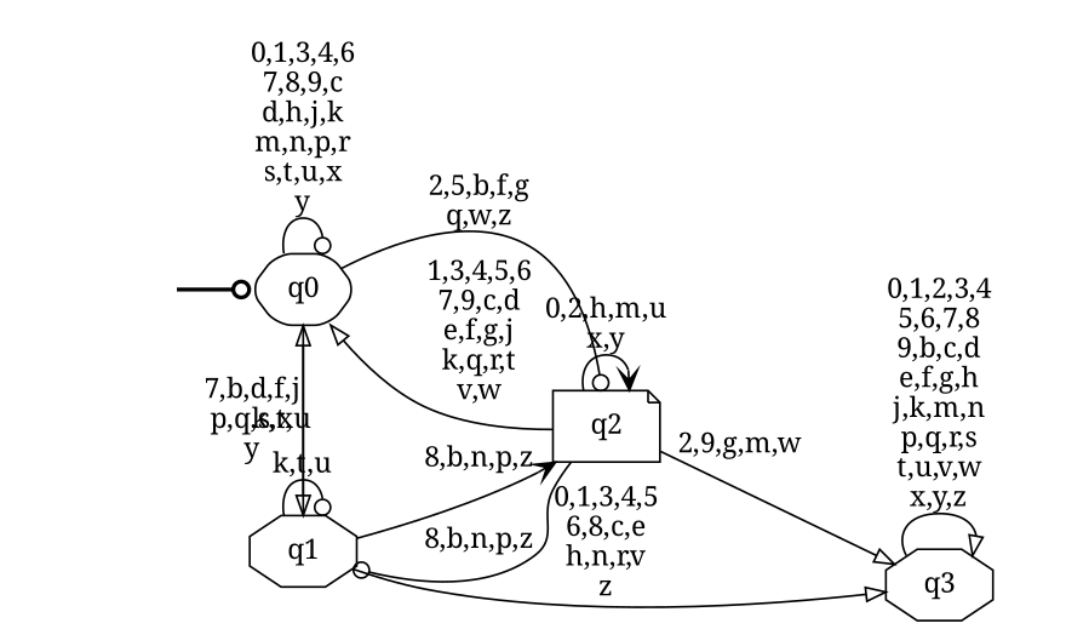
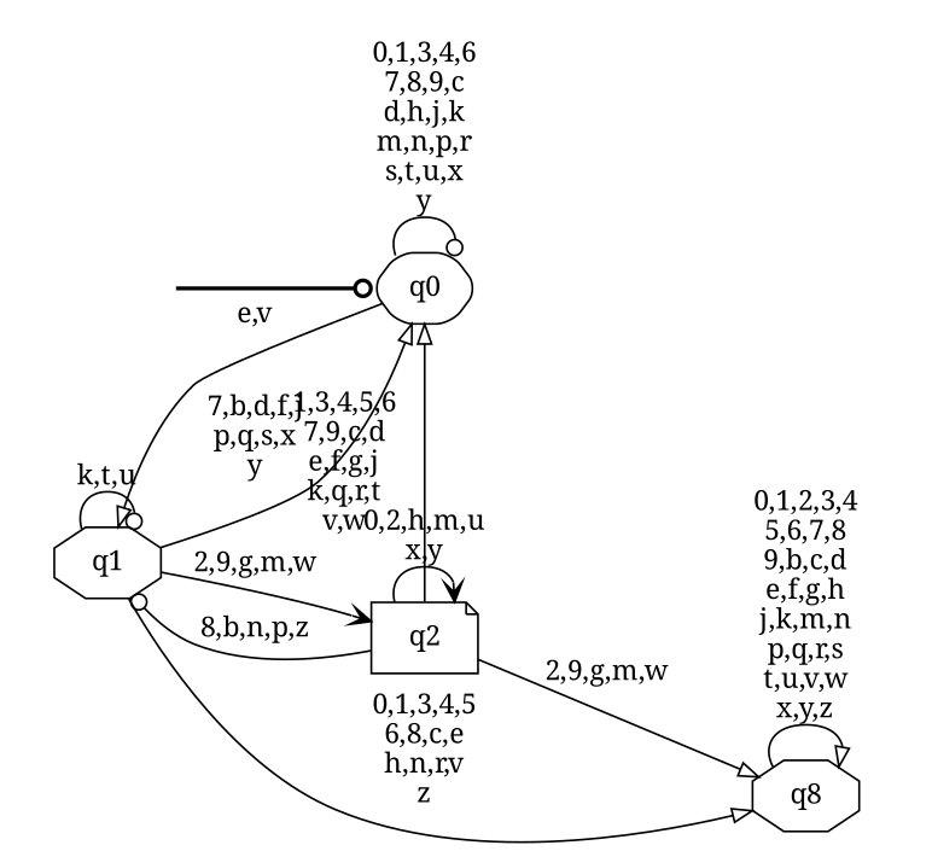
  digraph {
    fontname="Noto Serif"
    rankdir=LR
    node [fontname="Noto Serif" shape=octagon style="rounded,filled" color=black fillcolor=white]
    edge [arrowhead=onormal fontname="Noto Serif"]
    __start0 [height=0 shape=none style=invis width=0 color="" fillcolor=""]
    n2 [label=q0 shape=hexagon]
    n3 [label=q1 style=filled]
    n4 [label=q2 shape=note]
-   n5 [label=q3 style=filled]
+   n5 [label=q8 style=filled]
    subgraph cluster_1 {
      nodesep=0.15
      ranksep=0.15
      style=invis
      __start0
      n2
    }
    __start0 -> n2 [arrowhead=odot penwidth=2]
    n2 -> n2 [arrowhead=odot label="0,1,3,4,6\n7,8,9,c\nd,h,j,k\nm,n,p,r\ns,t,u,x\ny"]
-   n2 -> n3 [label="k,t,u"]
-   n2 -> n4 [arrowhead=odot label="2,5,b,f,g\nq,w,z"]
+   n2 -> n3 [label="e,v"]
    n3 -> n2 [label="7,b,d,f,j\np,q,s,x\ny"]
    n3 -> n3 [arrowhead=odot label="k,t,u"]
-   n3 -> n4 [arrowhead=vee label="8,b,n,p,z"]
+   n3 -> n4 [arrowhead=vee label="2,9,g,m,w"]
    n3 -> n5 [label="0,1,3,4,5\n6,8,c,e\nh,n,r,v\nz"]
    n4 -> n2 [label="1,3,4,5,6\n7,9,c,d\ne,f,g,j\nk,q,r,t\nv,w"]
    n4 -> n3 [arrowhead=odot label="8,b,n,p,z"]
    n4 -> n4 [arrowhead=vee label="0,2,h,m,u\nx,y"]
    n4 -> n5 [label="2,9,g,m,w"]
    n5 -> n5 [label="0,1,2,3,4\n5,6,7,8\n9,b,c,d\ne,f,g,h\nj,k,m,n\np,q,r,s\nt,u,v,w\nx,y,z"]
  }
